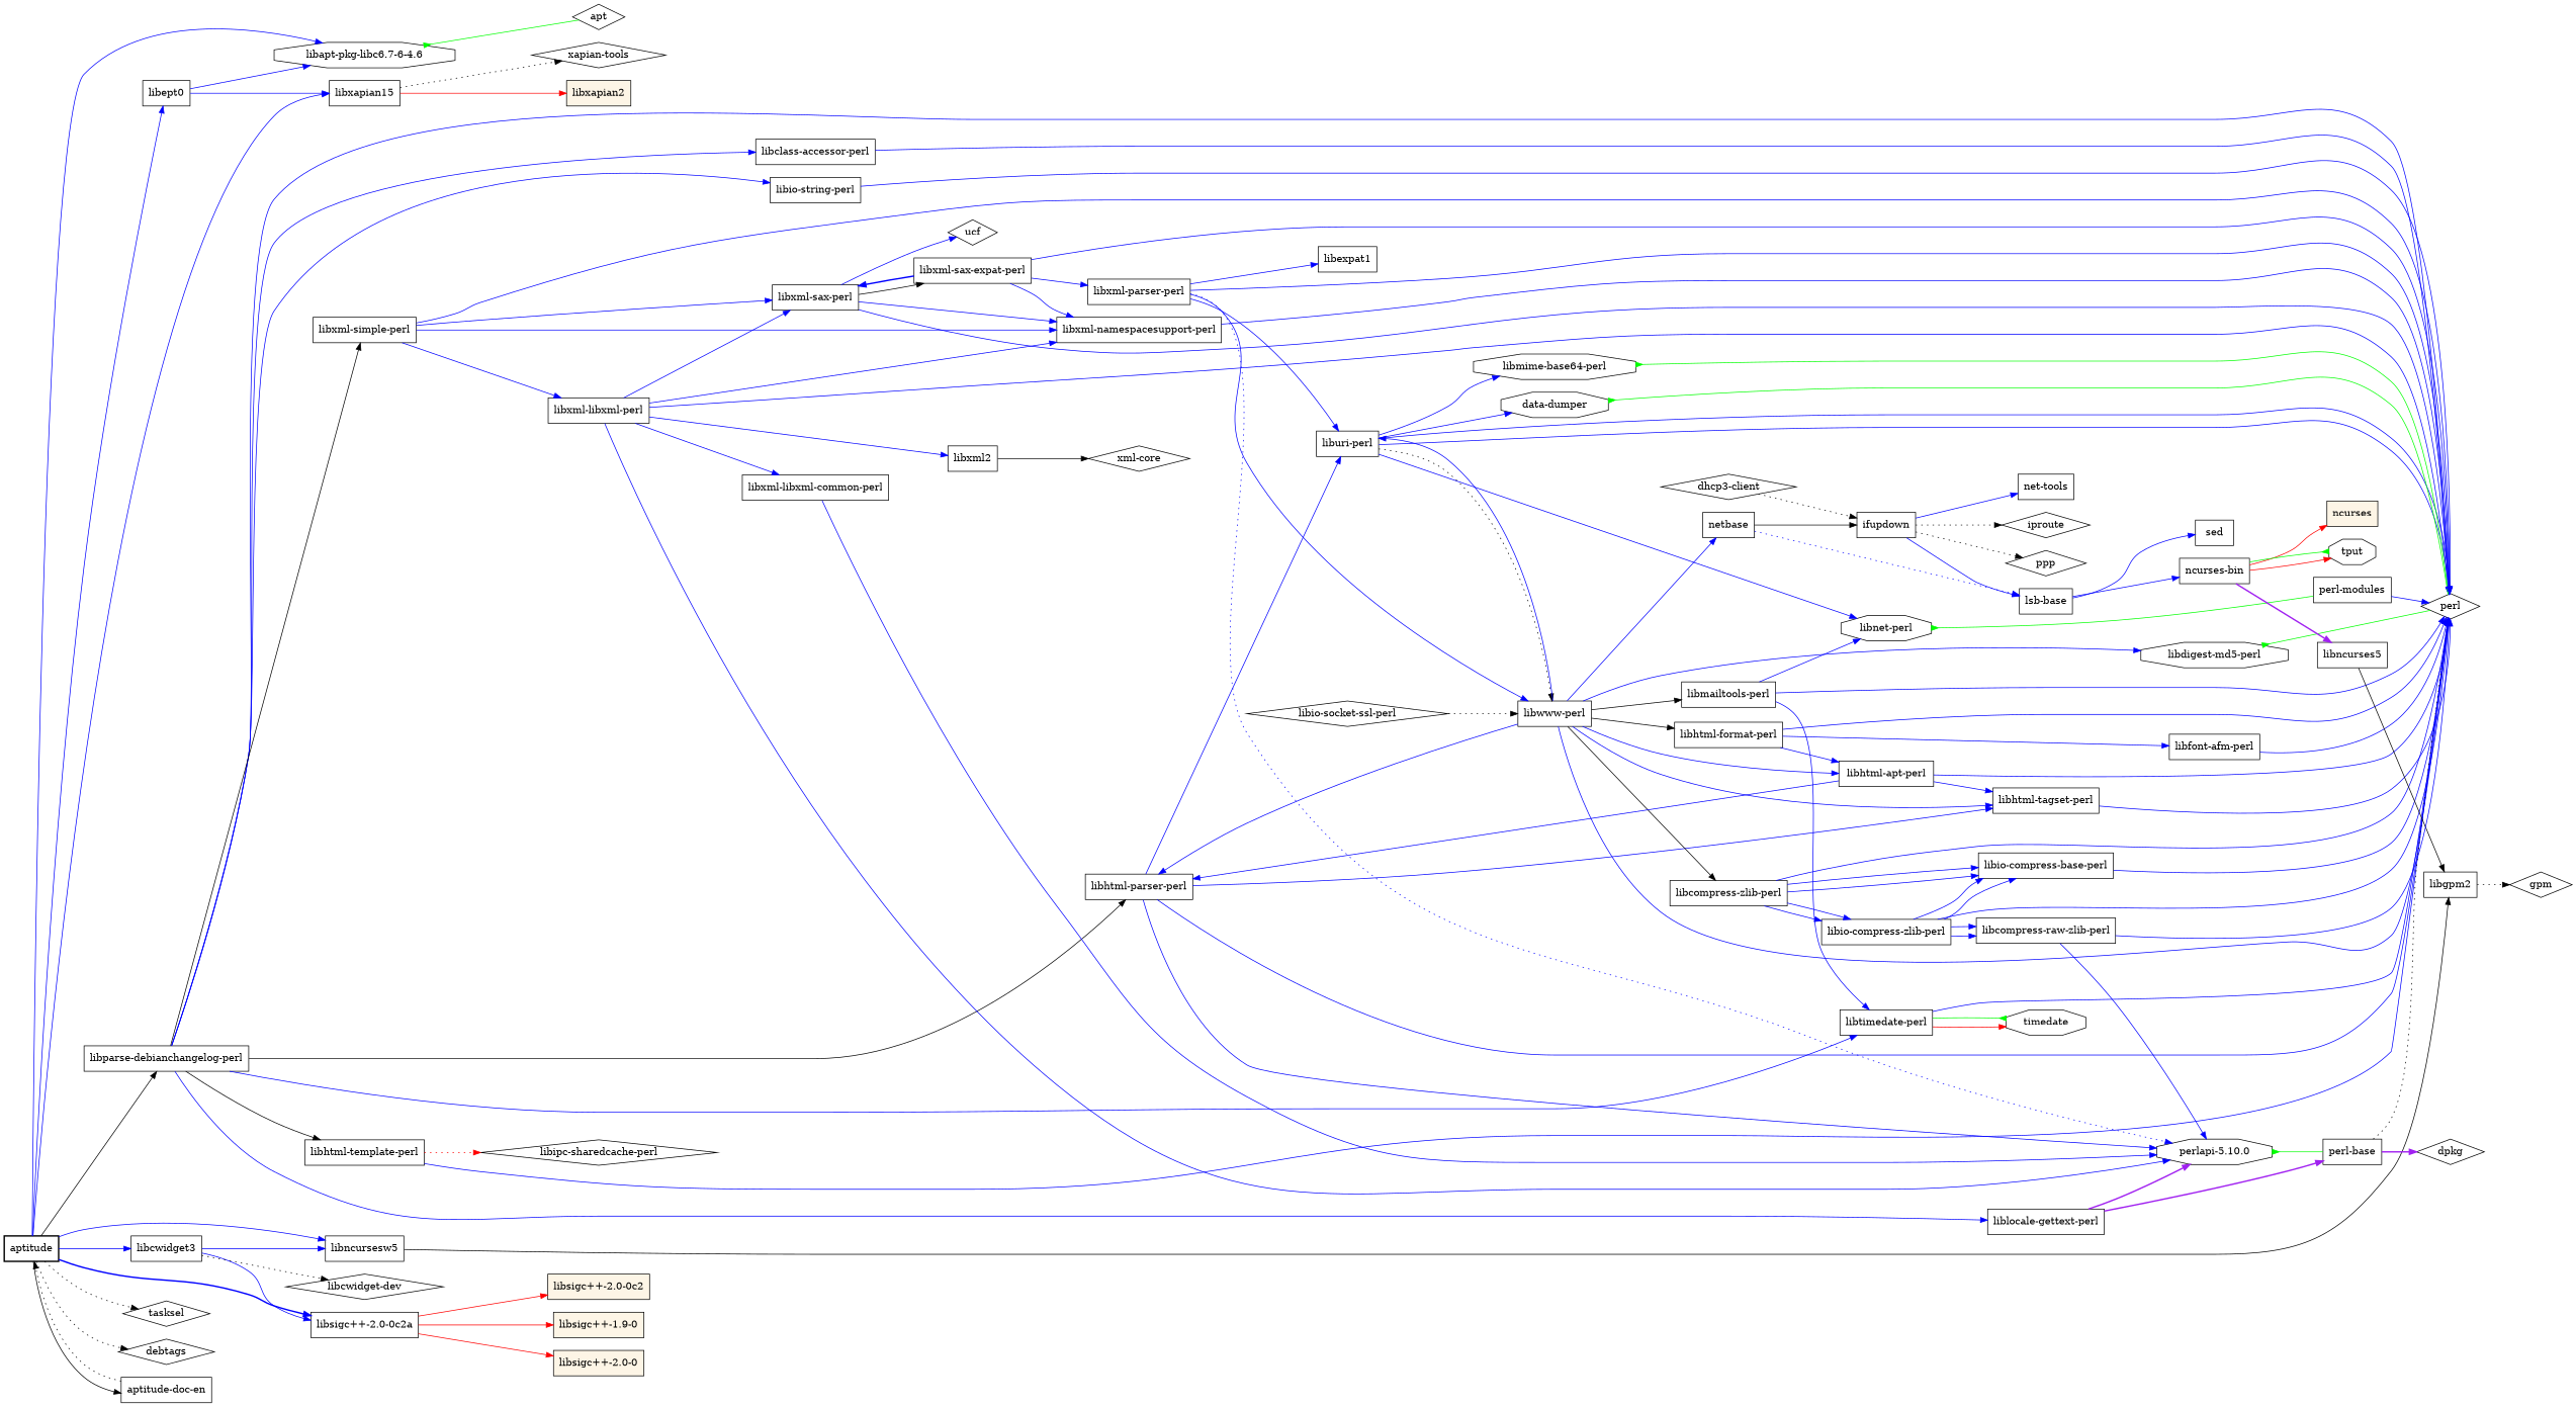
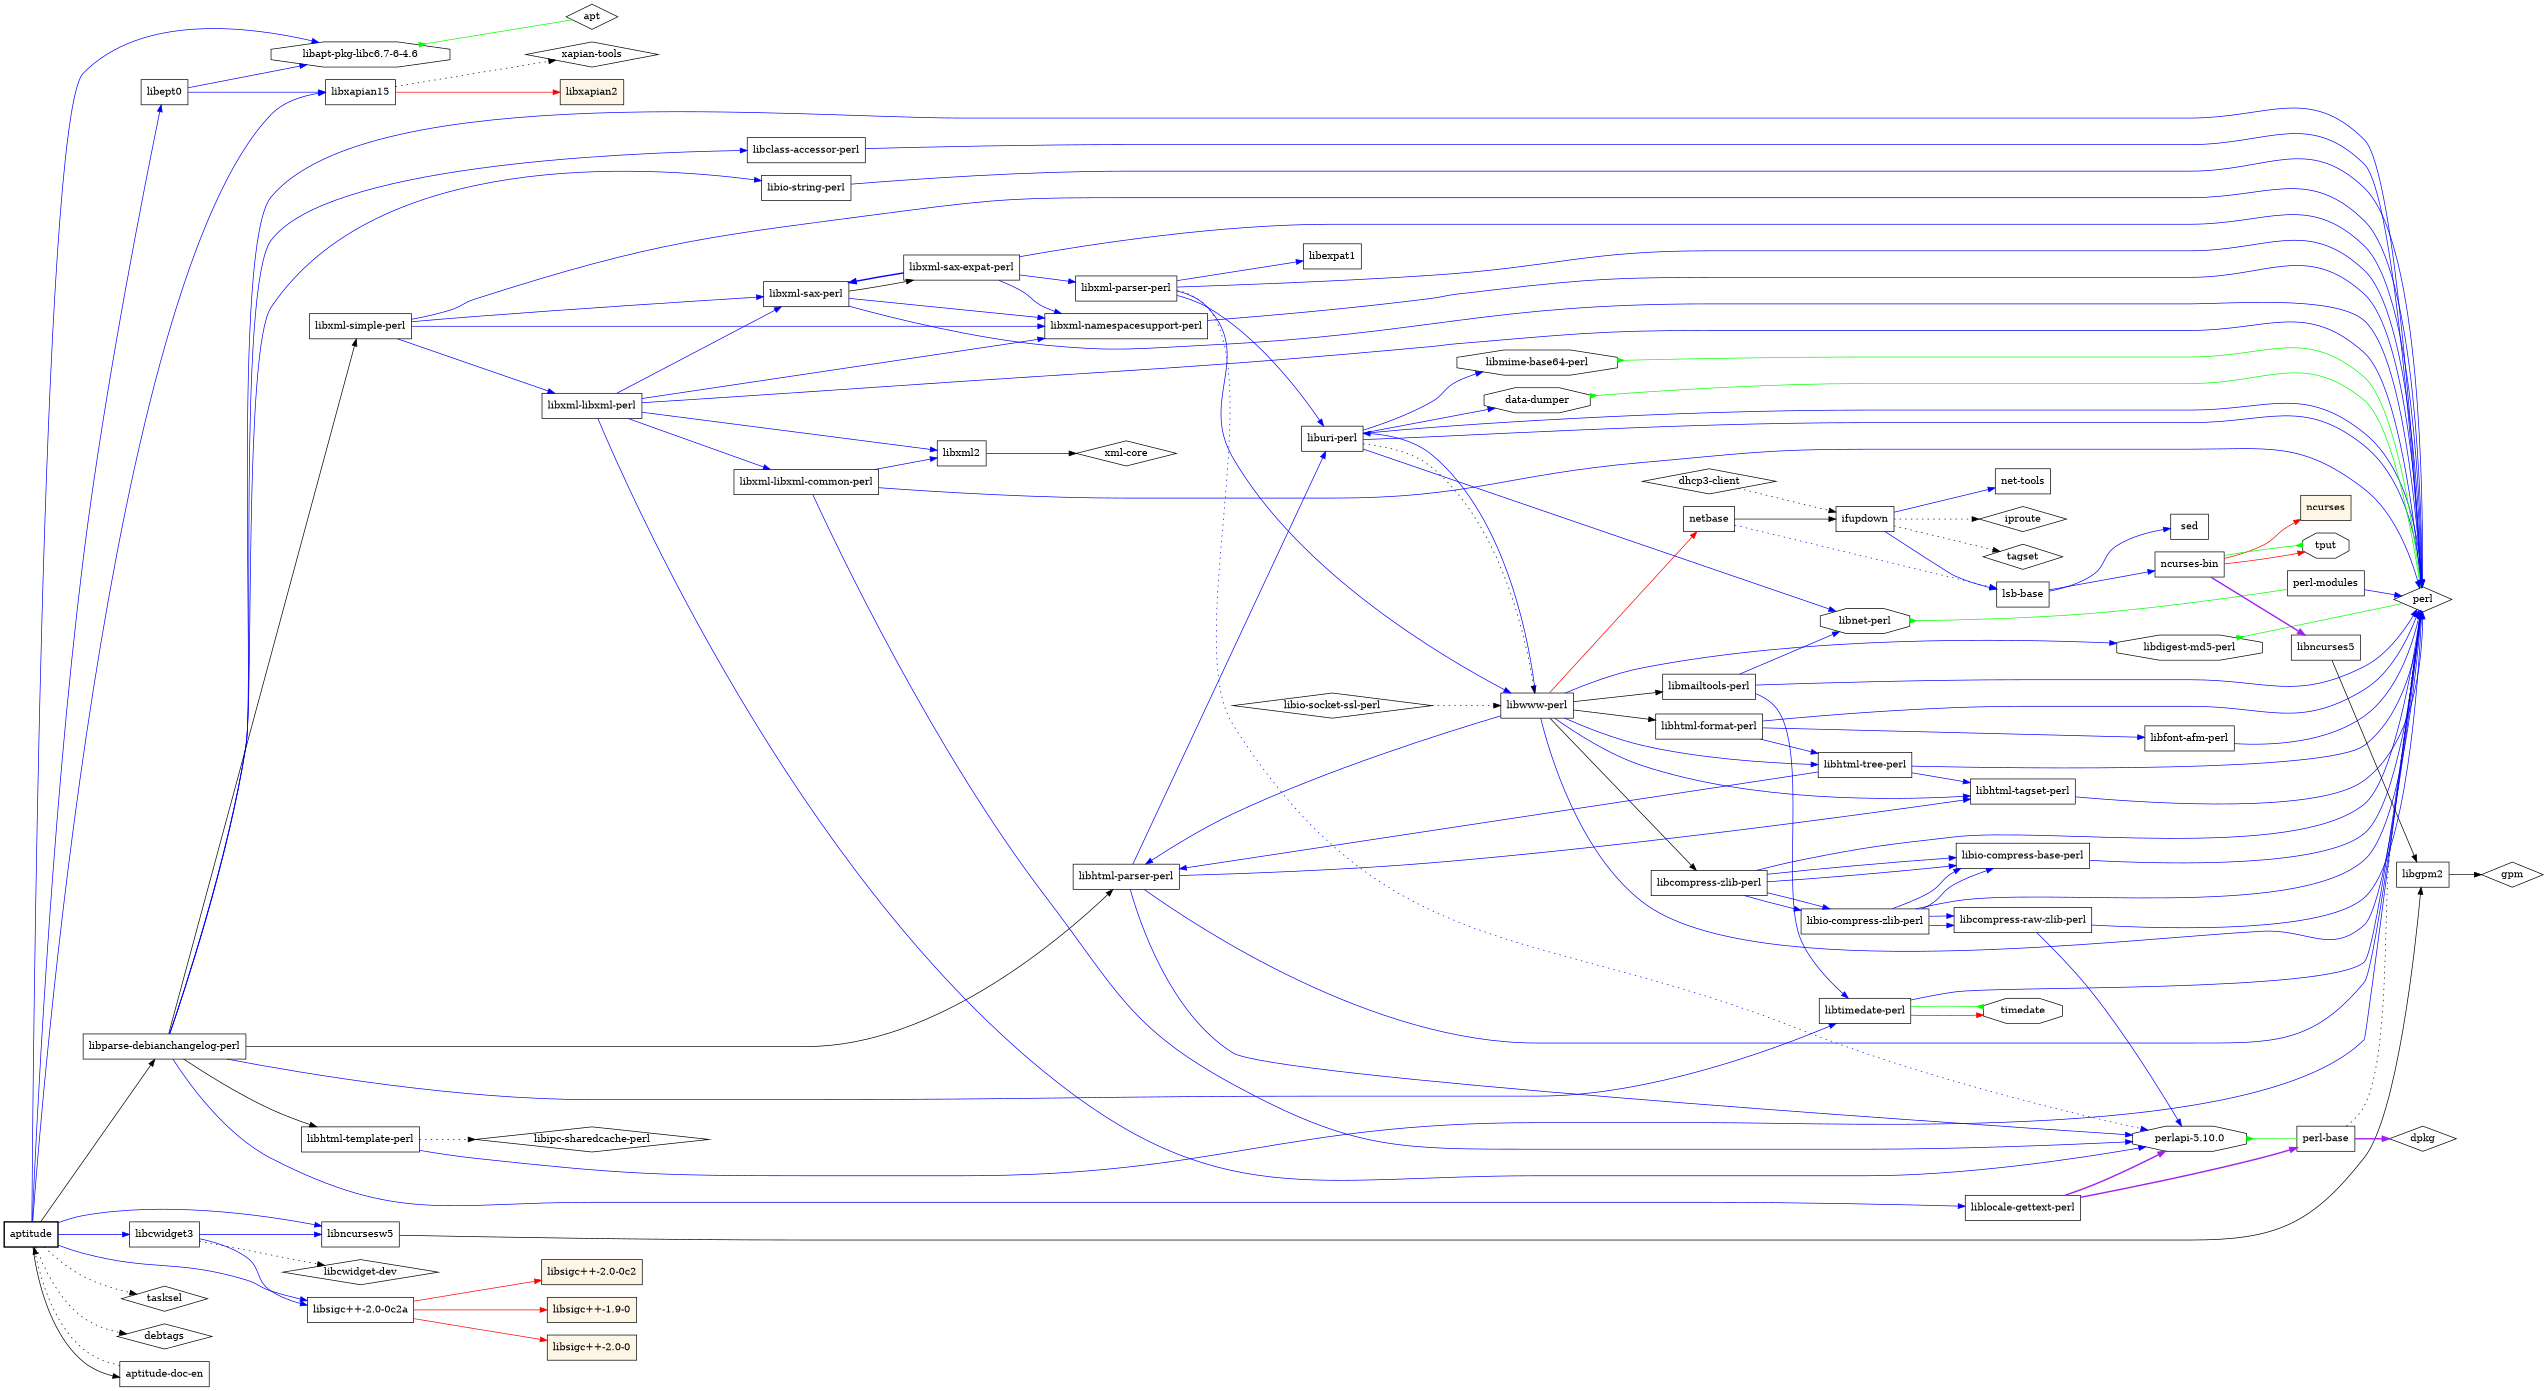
  digraph {
    rankdir=LR
    node [shape=box]
    edge [color=blue]
    aptitude [style="setlinewidth(2)"]
    "libapt-pkg-libc6.7-6-4.6" [shape=octagon]
    libcwidget3
    libncursesw5
    "libsigc++-2.0-0c2a"
    libept0
    libxapian15
    tasksel [shape=diamond]
    debtags [shape=diamond]
    "aptitude-doc-en"
    "libparse-debianchangelog-perl"
    apt [shape=diamond]
    "libcwidget-dev" [shape=diamond]
    libgpm2
    "libsigc++-1.9-0" [fillcolor=oldlace style=filled]
    "libsigc++-2.0-0" [fillcolor=oldlace style=filled]
    "libsigc++-2.0-0c2" [fillcolor=oldlace style=filled]
    "xapian-tools" [shape=diamond]
    libxapian2 [fillcolor=oldlace style=filled]
    "libclass-accessor-perl"
    perl [shape=diamond]
    "libio-string-perl"
    "liblocale-gettext-perl"
    "libtimedate-perl"
    "libhtml-parser-perl"
    "libhtml-template-perl"
    "libxml-simple-perl"
    gpm [shape=diamond]
    "perl-base"
    "perlapi-5.10.0" [shape=octagon]
    timedate [shape=octagon]
    "libhtml-tagset-perl"
    "liburi-perl"
    "libipc-sharedcache-perl" [shape=diamond]
    "libxml-namespacesupport-perl"
    "libxml-sax-perl"
    "libxml-libxml-perl"
    dpkg [shape=diamond]
    "libmime-base64-perl" [shape=octagon]
    "libnet-perl" [shape=octagon]
    "data-dumper" [shape=octagon]
    "libwww-perl"
    "perl-modules"
    "libdigest-md5-perl" [shape=octagon]
-   "libhtml-tree-perl" [label="libhtml-apt-perl"]
+   "libhtml-tree-perl"
    netbase
    "libmailtools-perl"
    "libhtml-format-perl"
    "libcompress-zlib-perl"
    "lsb-base"
    ifupdown
    "libio-socket-ssl-perl" [shape=diamond]
    "libfont-afm-perl"
    "libio-compress-zlib-perl"
    "libio-compress-base-perl"
-   ucf [shape=diamond]
    "libxml-sax-expat-perl"
    "libxml-libxml-common-perl"
    libxml2
    "libxml-parser-perl"
    libexpat1
    sed
    "ncurses-bin"
    "net-tools"
    iproute [shape=diamond]
-   ppp [shape=diamond]
+   ppp [shape=diamond label=tagset]
    libncurses5
    ncurses [fillcolor=oldlace style=filled]
    tput [shape=octagon]
    "dhcp3-client" [shape=diamond]
    "libcompress-raw-zlib-perl"
    "xml-core" [shape=diamond]
    aptitude -> "libapt-pkg-libc6.7-6-4.6"
    aptitude -> libcwidget3
    aptitude -> libncursesw5
-   aptitude -> "libsigc++-2.0-0c2a" [style=bold]
+   aptitude -> "libsigc++-2.0-0c2a"
    aptitude -> libept0
    aptitude -> libxapian15
    aptitude -> tasksel [style=dotted color=""]
    aptitude -> debtags [style=dotted color=""]
    aptitude -> "aptitude-doc-en" [color=""]
    aptitude -> "libparse-debianchangelog-perl" [color=""]
    "libapt-pkg-libc6.7-6-4.6" -> apt [arrowtail=inv color=green dir=back]
    libcwidget3 -> libncursesw5
    libcwidget3 -> "libsigc++-2.0-0c2a"
    libcwidget3 -> "libcwidget-dev" [style=dotted color=""]
    libncursesw5 -> libgpm2 [color=""]
    "libsigc++-2.0-0c2a" -> "libsigc++-1.9-0" [color=red]
    "libsigc++-2.0-0c2a" -> "libsigc++-2.0-0" [color=red]
    "libsigc++-2.0-0c2a" -> "libsigc++-2.0-0c2" [color=red]
    libept0 -> "libapt-pkg-libc6.7-6-4.6"
    libept0 -> libxapian15
    libxapian15 -> "xapian-tools" [style=dotted color=""]
    libxapian15 -> libxapian2 [color=red]
    "aptitude-doc-en" -> aptitude [style=dotted color=""]
    "libparse-debianchangelog-perl" -> "libclass-accessor-perl"
    "libparse-debianchangelog-perl" -> perl
    "libparse-debianchangelog-perl" -> "libio-string-perl"
    "libparse-debianchangelog-perl" -> "liblocale-gettext-perl"
    "libparse-debianchangelog-perl" -> "libtimedate-perl"
    "libparse-debianchangelog-perl" -> "libhtml-parser-perl" [color=""]
    "libparse-debianchangelog-perl" -> "libhtml-template-perl" [color=""]
    "libparse-debianchangelog-perl" -> "libxml-simple-perl" [color=""]
-   libgpm2 -> gpm [style=dotted color=""]
+   libgpm2 -> gpm [style=solid color=""]
    "libclass-accessor-perl" -> perl
    "libio-string-perl" -> perl
    "liblocale-gettext-perl" -> "perl-base" [color=purple style=bold]
    "liblocale-gettext-perl" -> "perlapi-5.10.0" [color=purple style=bold]
    "libtimedate-perl" -> perl
    "libtimedate-perl" -> timedate [color=red]
    "libhtml-parser-perl" -> perl
    "libhtml-parser-perl" -> "perlapi-5.10.0"
    "libhtml-parser-perl" -> "libhtml-tagset-perl"
    "libhtml-parser-perl" -> "liburi-perl"
    "libhtml-template-perl" -> perl
-   "libhtml-template-perl" -> "libipc-sharedcache-perl" [style=dotted color=red]
+   "libhtml-template-perl" -> "libipc-sharedcache-perl" [style=dotted color=""]
    "libxml-simple-perl" -> perl
    "libxml-simple-perl" -> "libxml-namespacesupport-perl"
    "libxml-simple-perl" -> "libxml-sax-perl"
    "libxml-simple-perl" -> "libxml-libxml-perl"
    "perl-base" -> perl [style=dotted color=""]
    "perl-base" -> dpkg [color=purple style=bold]
    "perlapi-5.10.0" -> "perl-base" [arrowtail=inv color=green dir=back]
    timedate -> "libtimedate-perl" [arrowtail=inv color=green dir=back]
    "libhtml-tagset-perl" -> perl
    "liburi-perl" -> perl
    "liburi-perl" -> perl
    "liburi-perl" -> "libmime-base64-perl"
    "liburi-perl" -> "libnet-perl"
    "liburi-perl" -> "data-dumper"
    "liburi-perl" -> "libwww-perl" [style=dotted color=""]
    "libxml-namespacesupport-perl" -> perl
    "libxml-sax-perl" -> perl
    "libxml-sax-perl" -> "libxml-namespacesupport-perl"
-   "libxml-sax-perl" -> ucf
    "libxml-sax-perl" -> "libxml-sax-expat-perl" [color=""]
    "libxml-libxml-perl" -> perl
    "libxml-libxml-perl" -> "perlapi-5.10.0"
    "libxml-libxml-perl" -> "libxml-namespacesupport-perl"
    "libxml-libxml-perl" -> "libxml-sax-perl"
    "libxml-libxml-perl" -> "libxml-libxml-common-perl"
    "libxml-libxml-perl" -> libxml2
    "libmime-base64-perl" -> perl [arrowtail=inv color=green dir=back]
    "libnet-perl" -> "perl-modules" [arrowtail=inv color=green dir=back]
    "data-dumper" -> perl [arrowtail=inv color=green dir=back]
    "libwww-perl" -> perl
    "libwww-perl" -> "libhtml-parser-perl"
    "libwww-perl" -> "libhtml-tagset-perl"
    "libwww-perl" -> "liburi-perl"
    "libwww-perl" -> "libdigest-md5-perl"
    "libwww-perl" -> "libhtml-tree-perl"
-   "libwww-perl" -> netbase
+   "libwww-perl" -> netbase [color=red]
    "libwww-perl" -> "libmailtools-perl" [color=""]
    "libwww-perl" -> "libhtml-format-perl" [color=""]
    "libwww-perl" -> "libcompress-zlib-perl" [color=""]
    "perl-modules" -> perl
    "libdigest-md5-perl" -> perl [arrowtail=inv color=green dir=back]
    "libhtml-tree-perl" -> perl
    "libhtml-tree-perl" -> "libhtml-parser-perl"
    "libhtml-tree-perl" -> "libhtml-tagset-perl"
    netbase -> "lsb-base" [style=dotted]
    netbase -> ifupdown [color=""]
    "libmailtools-perl" -> perl
    "libmailtools-perl" -> "libtimedate-perl"
    "libmailtools-perl" -> "libnet-perl"
    "libhtml-format-perl" -> perl
    "libhtml-format-perl" -> "libhtml-tree-perl"
    "libhtml-format-perl" -> "libfont-afm-perl"
    "libcompress-zlib-perl" -> perl
    "libcompress-zlib-perl" -> "libio-compress-zlib-perl"
    "libcompress-zlib-perl" -> "libio-compress-zlib-perl"
    "libcompress-zlib-perl" -> "libio-compress-base-perl"
    "libcompress-zlib-perl" -> "libio-compress-base-perl"
    "lsb-base" -> sed
    "lsb-base" -> "ncurses-bin"
    ifupdown -> "lsb-base"
    ifupdown -> "net-tools"
    ifupdown -> iproute [style=dotted color=""]
    ifupdown -> ppp [style=dotted color=""]
    "libio-socket-ssl-perl" -> "libwww-perl" [style=dotted color=""]
    "libfont-afm-perl" -> perl
    "libio-compress-zlib-perl" -> perl
    "libio-compress-zlib-perl" -> "libio-compress-base-perl"
    "libio-compress-zlib-perl" -> "libio-compress-base-perl"
    "libio-compress-zlib-perl" -> "libcompress-raw-zlib-perl"
    "libio-compress-zlib-perl" -> "libcompress-raw-zlib-perl"
    "libio-compress-base-perl" -> perl
    "libxml-sax-expat-perl" -> perl
    "libxml-sax-expat-perl" -> "libxml-namespacesupport-perl"
    "libxml-sax-expat-perl" -> "libxml-sax-perl" [style=bold]
    "libxml-sax-expat-perl" -> "libxml-parser-perl"
+   "libxml-libxml-common-perl" -> perl
    "libxml-libxml-common-perl" -> "perlapi-5.10.0"
+   "libxml-libxml-common-perl" -> libxml2
    libxml2 -> "xml-core" [color=""]
    "libxml-parser-perl" -> perl
    "libxml-parser-perl" -> "perlapi-5.10.0" [style=dotted]
    "libxml-parser-perl" -> "liburi-perl"
    "libxml-parser-perl" -> "libwww-perl"
    "libxml-parser-perl" -> libexpat1
    "ncurses-bin" -> libncurses5 [color=purple style=bold]
    "ncurses-bin" -> ncurses [color=red]
    "ncurses-bin" -> tput [color=red]
    libncurses5 -> libgpm2 [color=""]
    tput -> "ncurses-bin" [arrowtail=inv color=green dir=back]
    "dhcp3-client" -> ifupdown [style=dotted color=""]
    "libcompress-raw-zlib-perl" -> perl
    "libcompress-raw-zlib-perl" -> "perlapi-5.10.0"
  }
